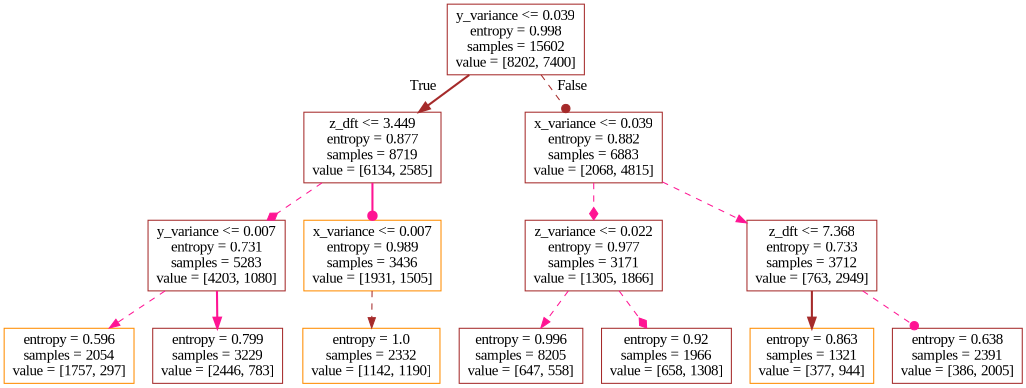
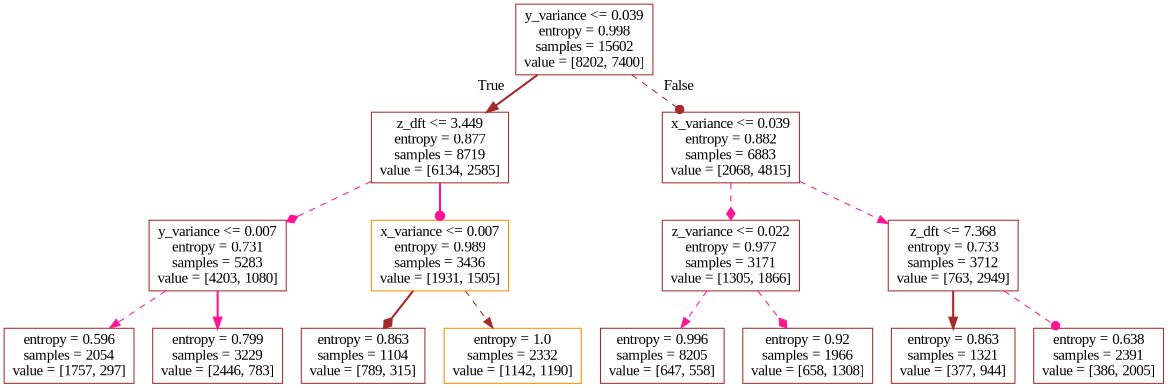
  digraph {
    fontname="Liberation Serif"
    node [color=brown fontname="Liberation Serif" shape=box]
    edge [arrowhead=normal color=deeppink fontname="Liberation Serif" style=dashed]
    n1 [label="y_variance <= 0.039\nentropy = 0.998\nsamples = 15602\nvalue = [8202, 7400]"]
    n2 [label="z_dft <= 3.449\nentropy = 0.877\nsamples = 8719\nvalue = [6134, 2585]"]
    n3 [label="x_variance <= 0.039\nentropy = 0.882\nsamples = 6883\nvalue = [2068, 4815]"]
    n4 [label="y_variance <= 0.007\nentropy = 0.731\nsamples = 5283\nvalue = [4203, 1080]"]
    n5 [color=darkorange label="x_variance <= 0.007\nentropy = 0.989\nsamples = 3436\nvalue = [1931, 1505]"]
    n6 [label="z_variance <= 0.022\nentropy = 0.977\nsamples = 3171\nvalue = [1305, 1866]"]
    n7 [label="z_dft <= 7.368\nentropy = 0.733\nsamples = 3712\nvalue = [763, 2949]"]
-   n8 [color=darkorange label="entropy = 0.596\nsamples = 2054\nvalue = [1757, 297]"]
+   n8 [label="entropy = 0.596\nsamples = 2054\nvalue = [1757, 297]"]
    n9 [label="entropy = 0.799\nsamples = 3229\nvalue = [2446, 783]"]
+   n10 [label="entropy = 0.863\nsamples = 1104\nvalue = [789, 315]"]
    n11 [color=darkorange label="entropy = 1.0\nsamples = 2332\nvalue = [1142, 1190]"]
    n12 [label="entropy = 0.996\nsamples = 8205\nvalue = [647, 558]"]
    n13 [label="entropy = 0.92\nsamples = 1966\nvalue = [658, 1308]"]
-   n14 [color=darkorange label="entropy = 0.863\nsamples = 1321\nvalue = [377, 944]"]
+   n14 [label="entropy = 0.863\nsamples = 1321\nvalue = [377, 944]"]
    n15 [label="entropy = 0.638\nsamples = 2391\nvalue = [386, 2005]"]
    n1 -> n2 [color=brown headlabel=True labelangle=45 labeldistance=2.5 style=bold]
    n1 -> n3 [arrowhead=dot color=brown headlabel=False labelangle=-45 labeldistance=2.5]
    n2 -> n4 [arrowhead=diamond]
    n2 -> n5 [arrowhead=dot style=bold]
    n3 -> n6 [arrowhead=diamond]
    n3 -> n7
    n4 -> n8
    n4 -> n9 [style=bold]
+   n5 -> n10 [arrowhead=diamond color=brown style=bold]
    n5 -> n11 [color=brown]
    n6 -> n12
    n6 -> n13 [arrowhead=diamond]
    n7 -> n14 [color=brown style=bold]
    n7 -> n15 [arrowhead=dot]
  }
